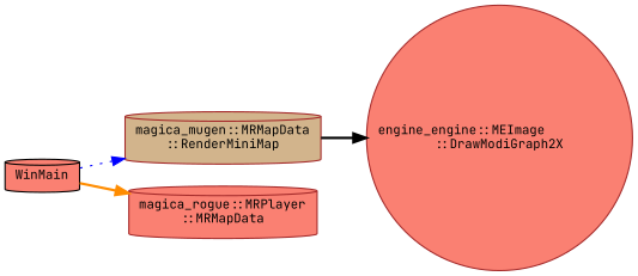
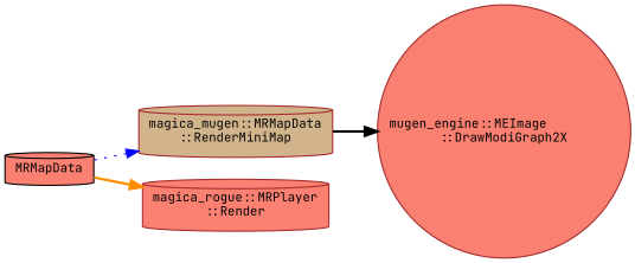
  digraph {
    fontname="JetBrains Mono"
    rankdir=RL
    node [color=brown fillcolor=salmon fontname="JetBrains Mono" fontsize=10 shape=cylinder style=filled]
    edge [dir=back fontname="JetBrains Mono" fontsize=10 labelfontname=Helvetica labelfontsize=10 style=bold]
-   n1 [fontcolor=black height=0.2 label="engine_engine::MEImage\l::DrawModiGraph2X" shape=circle width=0.4]
+   n1 [fontcolor=black height=0.2 label="mugen_engine::MEImage\l::DrawModiGraph2X" shape=circle width=0.4]
    n2 [fillcolor=tan height=0.2 label="magica_mugen::MRMapData\l::RenderMiniMap" width=0.4]
-   n3 [height=0.2 label="magica_rogue::MRPlayer\l::MRMapData" width=0.4]
-   n4 [color=black height=0.2 label=WinMain width=0.4]
+   n3 [height=0.2 label="magica_rogue::MRPlayer\l::Render" width=0.4]
+   n4 [color=black height=0.2 label=MRMapData width=0.4]
    n1 -> n2 [color=black]
    n2 -> n4 [color=blue style=dotted]
    n3 -> n4 [color=darkorange]
  }
